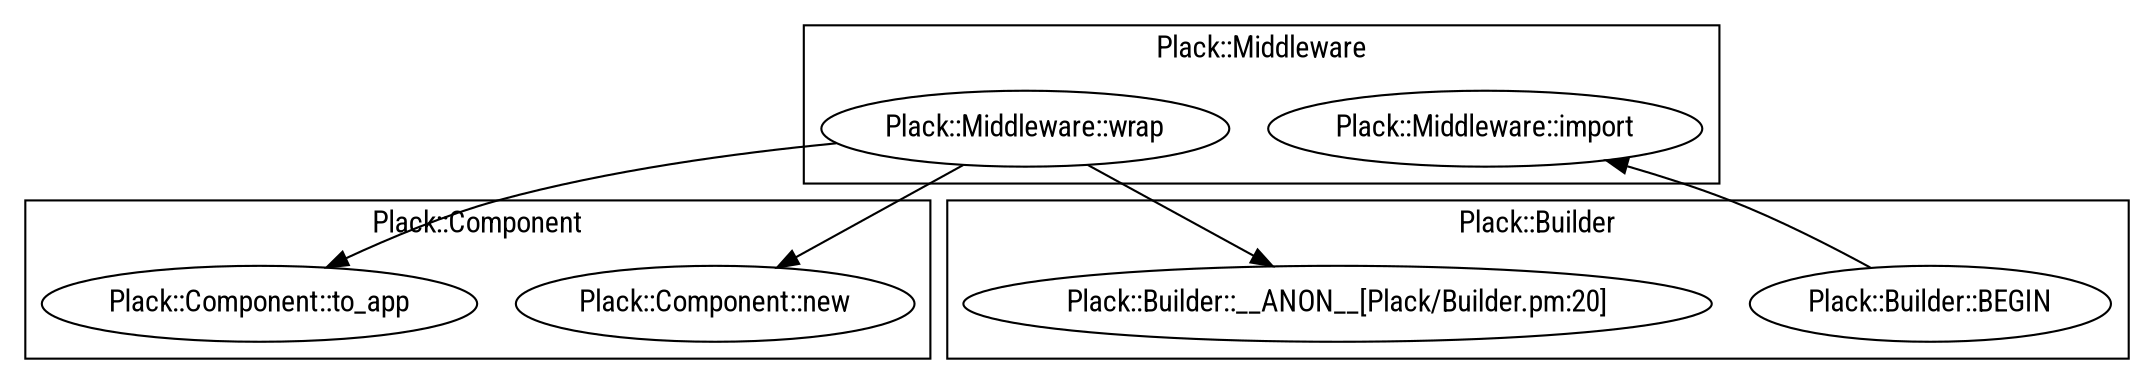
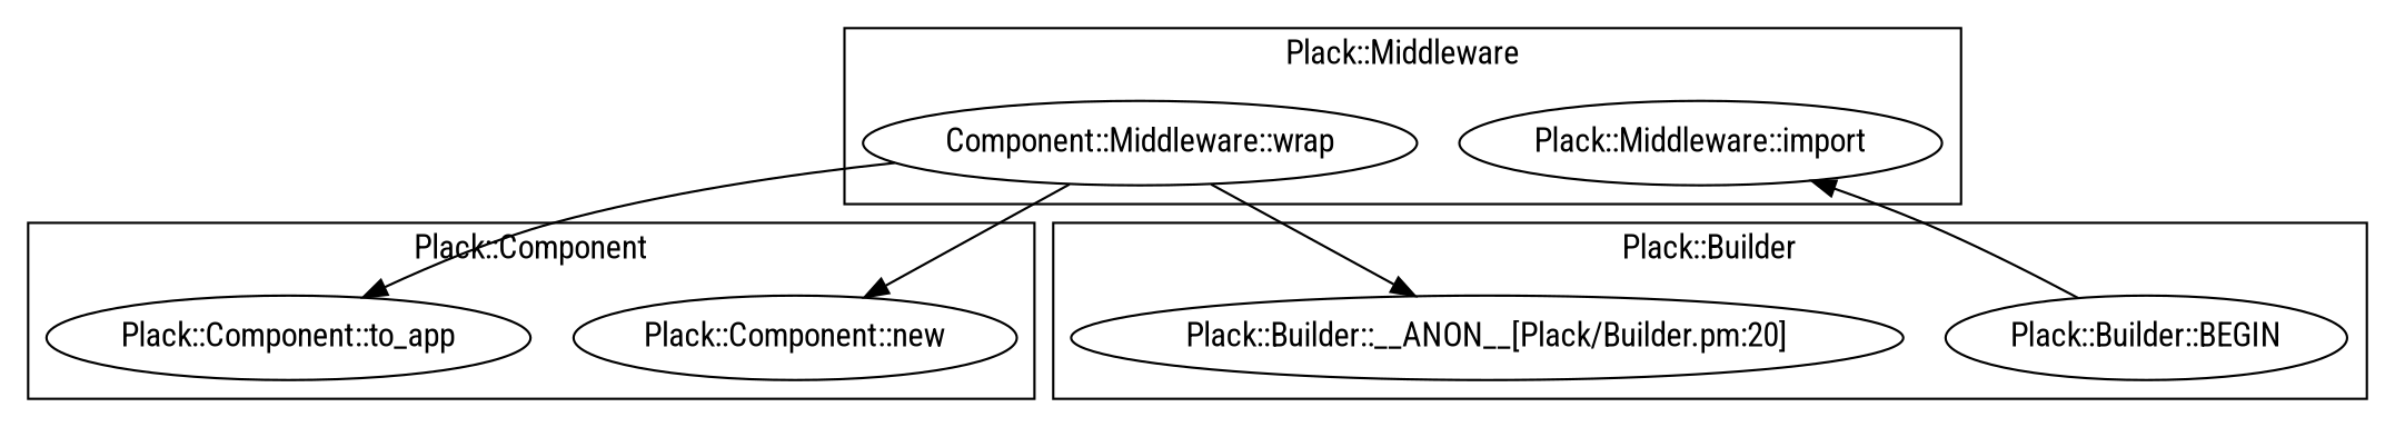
  digraph {
    fontname="Roboto Condensed"
    node [fontname="Roboto Condensed"]
    edge [fontname="Roboto Condensed"]
    "Plack::Middleware::import"
-   "Plack::Middleware::wrap"
+   "Plack::Middleware::wrap" [label="Component::Middleware::wrap"]
    "Plack::Component::new"
    "Plack::Component::to_app"
    "Plack::Builder::BEGIN"
    "Plack::Builder::__ANON__[Plack/Builder.pm:20]"
    subgraph cluster_1 {
      label="Plack::Middleware"
      "Plack::Middleware::import"
      "Plack::Middleware::wrap"
    }
    subgraph cluster_2 {
      label="Plack::Component"
      "Plack::Component::new"
      "Plack::Component::to_app"
    }
    subgraph cluster_3 {
      label="Plack::Builder"
      "Plack::Builder::BEGIN"
      "Plack::Builder::__ANON__[Plack/Builder.pm:20]"
    }
    "Plack::Middleware::wrap" -> "Plack::Component::new"
    "Plack::Middleware::wrap" -> "Plack::Component::to_app"
    "Plack::Middleware::wrap" -> "Plack::Builder::__ANON__[Plack/Builder.pm:20]"
    "Plack::Builder::BEGIN" -> "Plack::Middleware::import"
  }
